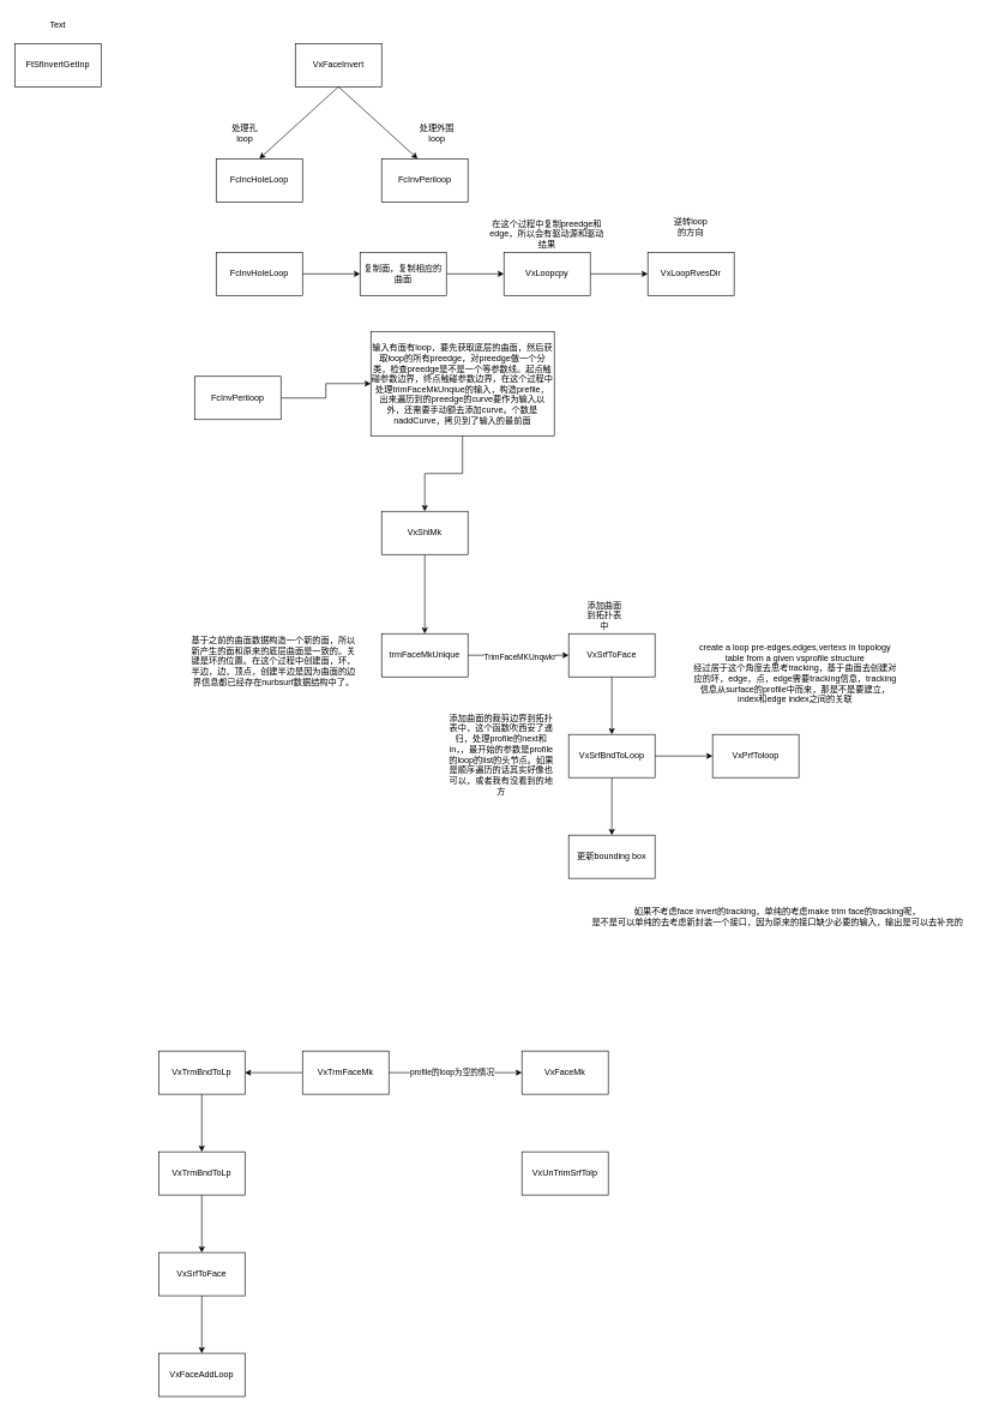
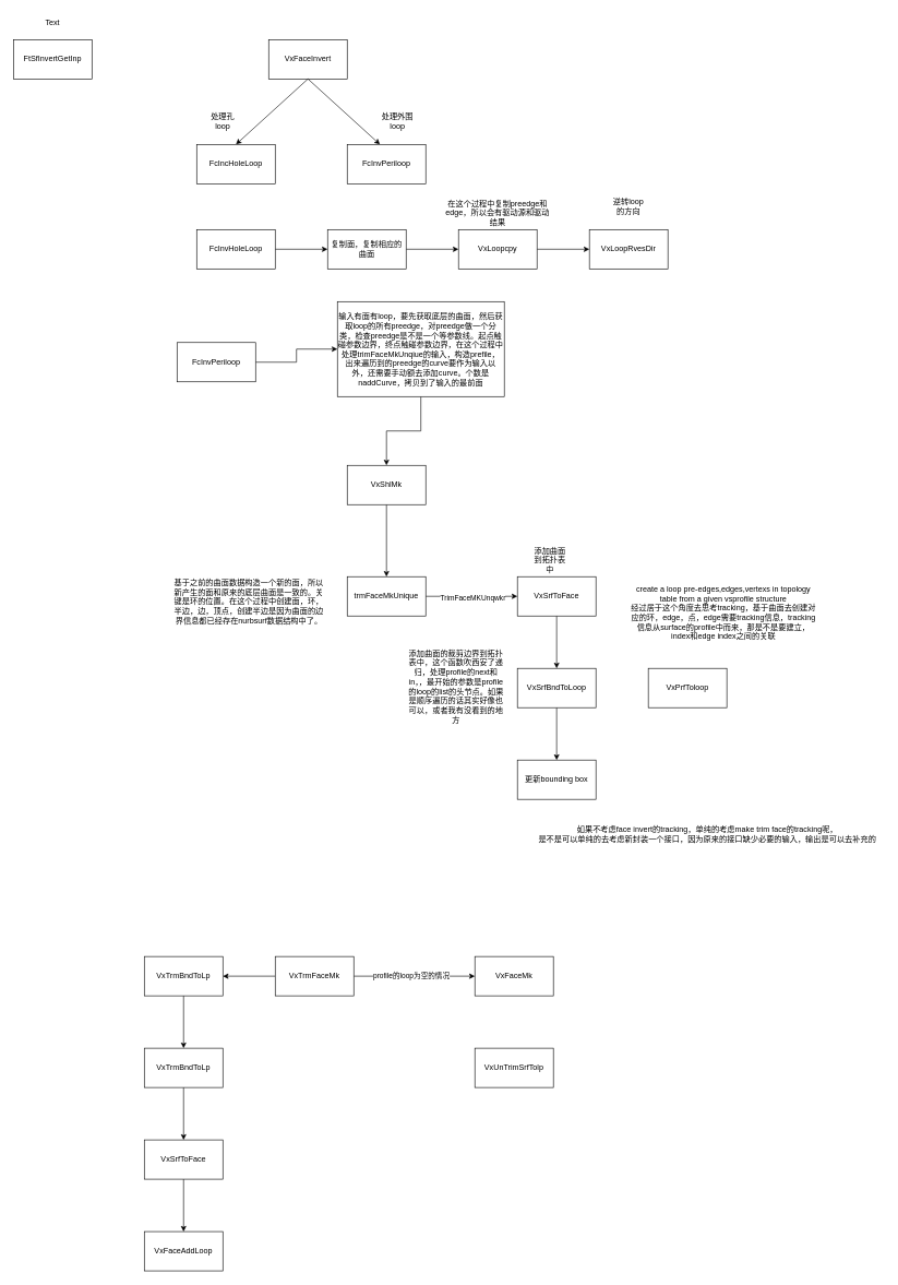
  <mxCell id="0" />
  <mxCell id="1" parent="0" />
  <mxCell id="2" value="VxFaceInvert" style="rounded=0;whiteSpace=wrap;html=1;" parent="1" vertex="1"><mxGeometry x="410" y="60" width="120" height="60" as="geometry" /></mxCell>
  <mxCell id="3" value="" style="endArrow=classic;html=1;rounded=0;exitX=0.5;exitY=1;exitDx=0;exitDy=0;" parent="1" source="2" edge="1"><mxGeometry width="50" height="50" relative="1" as="geometry"><mxPoint x="590" y="170" as="sourcePoint" /><mxPoint x="580" y="220" as="targetPoint" /></mxGeometry></mxCell>
  <mxCell id="4" value="" style="endArrow=classic;html=1;rounded=0;exitX=0.5;exitY=1;exitDx=0;exitDy=0;" parent="1" source="2" edge="1"><mxGeometry width="50" height="50" relative="1" as="geometry"><mxPoint x="590" y="170" as="sourcePoint" /><mxPoint x="360" y="220" as="targetPoint" /></mxGeometry></mxCell>
  <mxCell id="5" value="FcIncHoleLoop" style="rounded=0;whiteSpace=wrap;html=1;" parent="1" vertex="1"><mxGeometry x="300" y="220" width="120" height="60" as="geometry" /></mxCell>
  <mxCell id="6" value="FcInvPeriloop" style="rounded=0;whiteSpace=wrap;html=1;" parent="1" vertex="1"><mxGeometry x="530" y="220" width="120" height="60" as="geometry" /></mxCell>
  <mxCell id="7" value="处理孔loop" style="text;html=1;align=center;verticalAlign=middle;whiteSpace=wrap;rounded=0;" parent="1" vertex="1"><mxGeometry x="310" y="170" width="60" height="30" as="geometry" /></mxCell>
  <mxCell id="8" value="处理外围loop" style="text;html=1;align=center;verticalAlign=middle;whiteSpace=wrap;rounded=0;" parent="1" vertex="1"><mxGeometry x="577" y="170" width="60" height="30" as="geometry" /></mxCell>
  <mxCell id="9" value="" style="edgeStyle=orthogonalEdgeStyle;rounded=0;orthogonalLoop=1;jettySize=auto;html=1;" parent="1" source="10" target="12" edge="1"><mxGeometry relative="1" as="geometry" /></mxCell>
  <mxCell id="10" value="FcInvHoleLoop" style="rounded=0;whiteSpace=wrap;html=1;" parent="1" vertex="1"><mxGeometry x="300" y="350" width="120" height="60" as="geometry" /></mxCell>
  <mxCell id="11" value="" style="edgeStyle=orthogonalEdgeStyle;rounded=0;orthogonalLoop=1;jettySize=auto;html=1;" parent="1" source="12" target="14" edge="1"><mxGeometry relative="1" as="geometry" /></mxCell>
  <mxCell id="12" value="复制面，复制相应的曲面" style="rounded=0;whiteSpace=wrap;html=1;" parent="1" vertex="1"><mxGeometry x="500" y="350" width="120" height="60" as="geometry" /></mxCell>
  <mxCell id="13" value="" style="edgeStyle=orthogonalEdgeStyle;rounded=0;orthogonalLoop=1;jettySize=auto;html=1;" parent="1" source="14" target="16" edge="1"><mxGeometry relative="1" as="geometry" /></mxCell>
  <mxCell id="14" value="VxLoopcpy" style="rounded=0;whiteSpace=wrap;html=1;" parent="1" vertex="1"><mxGeometry x="700" y="350" width="120" height="60" as="geometry" /></mxCell>
  <mxCell id="15" value="在这个过程中复制preedge和edge，所以会有驱动源和驱动结果" style="text;html=1;align=center;verticalAlign=middle;whiteSpace=wrap;rounded=0;" parent="1" vertex="1"><mxGeometry x="675" y="310" width="170" height="30" as="geometry" /></mxCell>
  <mxCell id="16" value="VxLoopRvesDir" style="rounded=0;whiteSpace=wrap;html=1;" parent="1" vertex="1"><mxGeometry x="900" y="350" width="120" height="60" as="geometry" /></mxCell>
  <mxCell id="17" value="逆转loop的方向" style="text;html=1;align=center;verticalAlign=middle;whiteSpace=wrap;rounded=0;" parent="1" vertex="1"><mxGeometry x="930" y="300" width="60" height="30" as="geometry" /></mxCell>
  <mxCell id="18" value="" style="edgeStyle=orthogonalEdgeStyle;rounded=0;orthogonalLoop=1;jettySize=auto;html=1;" parent="1" source="19" target="23" edge="1"><mxGeometry relative="1" as="geometry" /></mxCell>
  <mxCell id="19" value="FcInvPeriloop" style="rounded=0;whiteSpace=wrap;html=1;" parent="1" vertex="1"><mxGeometry x="270" y="522.5" width="120" height="60" as="geometry" /></mxCell>
  <mxCell id="20" value="FtSfInvertGetInp" style="rounded=0;whiteSpace=wrap;html=1;" parent="1" vertex="1"><mxGeometry x="20" y="60" width="120" height="60" as="geometry" /></mxCell>
  <mxCell id="21" value="Text" style="text;html=1;align=center;verticalAlign=middle;whiteSpace=wrap;rounded=0;" parent="1" vertex="1"><mxGeometry x="50" y="20" width="60" height="30" as="geometry" /></mxCell>
  <mxCell id="22" value="" style="edgeStyle=orthogonalEdgeStyle;rounded=0;orthogonalLoop=1;jettySize=auto;html=1;" parent="1" source="23" target="25" edge="1"><mxGeometry relative="1" as="geometry" /></mxCell>
  <mxCell id="23" value="输入有面有loop，要先获取底层的曲面，然后获取loop的所有preedge，对preedge做一个分类，检查preedge是不是一个等参数线。起点触碰参数边界，终点触碰参数边界，在这个过程中处理trimFaceMkUnqiue的输入，构造prefile，出来遍历到的preedge的curve要作为输入以外，还需要手动额去添加curve。个数是naddCurve，拷贝到了输入的最前面" style="rounded=0;whiteSpace=wrap;html=1;" parent="1" vertex="1"><mxGeometry x="515" y="460" width="255" height="145" as="geometry" /></mxCell>
  <mxCell id="24" value="" style="edgeStyle=orthogonalEdgeStyle;rounded=0;orthogonalLoop=1;jettySize=auto;html=1;" parent="1" source="25" target="28" edge="1"><mxGeometry relative="1" as="geometry" /></mxCell>
  <mxCell id="25" value="VxShlMk" style="rounded=0;whiteSpace=wrap;html=1;" parent="1" vertex="1"><mxGeometry x="530" y="710" width="120" height="60" as="geometry" /></mxCell>
  <mxCell id="26" value="" style="edgeStyle=orthogonalEdgeStyle;rounded=0;orthogonalLoop=1;jettySize=auto;html=1;" parent="1" source="28" target="31" edge="1"><mxGeometry relative="1" as="geometry" /></mxCell>
  <mxCell id="27" value="TrimFaceMKUnqwkr" style="edgeLabel;html=1;align=center;verticalAlign=middle;resizable=0;points=[];" parent="26" vertex="1" connectable="0"><mxGeometry x="0.007" y="-2" relative="1" as="geometry"><mxPoint x="1" as="offset" /></mxGeometry></mxCell>
  <mxCell id="28" value="trmFaceMkUnique" style="rounded=0;whiteSpace=wrap;html=1;" parent="1" vertex="1"><mxGeometry x="530" y="880" width="120" height="60" as="geometry" /></mxCell>
  <mxCell id="29" value="基于之前的曲面数据构造一个新的面，所以新产生的面和原来的底层曲面是一致的。关键是环的位置。在这个过程中创建面，环，半边，边，顶点，创建半边是因为曲面的边界信息都已经存在nurbsurf数据结构中了。" style="text;html=1;align=center;verticalAlign=middle;whiteSpace=wrap;rounded=0;" parent="1" vertex="1"><mxGeometry x="260" y="880" width="240" height="75" as="geometry" /></mxCell>
  <mxCell id="30" value="" style="edgeStyle=orthogonalEdgeStyle;rounded=0;orthogonalLoop=1;jettySize=auto;html=1;" parent="1" source="31" target="35" edge="1"><mxGeometry relative="1" as="geometry" /></mxCell>
  <mxCell id="31" value="VxSrfToFace" style="rounded=0;whiteSpace=wrap;html=1;" parent="1" vertex="1"><mxGeometry x="790" y="880" width="120" height="60" as="geometry" /></mxCell>
  <mxCell id="32" value="添加曲面到拓扑表中" style="text;html=1;align=center;verticalAlign=middle;whiteSpace=wrap;rounded=0;" parent="1" vertex="1"><mxGeometry x="810" y="840" width="60" height="30" as="geometry" /></mxCell>
  <mxCell id="33" value="" style="edgeStyle=orthogonalEdgeStyle;rounded=0;orthogonalLoop=1;jettySize=auto;html=1;" parent="1" source="35" target="37" edge="1"><mxGeometry relative="1" as="geometry" /></mxCell>
- <mxCell id="34" value="" style="edgeStyle=orthogonalEdgeStyle;rounded=0;orthogonalLoop=1;jettySize=auto;html=1;" parent="1" source="35" target="38" edge="1"><mxGeometry relative="1" as="geometry" /></mxCell>
  <mxCell id="35" value="VxSrfBndToLoop" style="rounded=0;whiteSpace=wrap;html=1;" parent="1" vertex="1"><mxGeometry x="790" y="1020" width="120" height="60" as="geometry" /></mxCell>
  <mxCell id="36" value="添加曲面的裁剪边界到拓扑表中，这个函数吹西安了递归，处理profile的next和in，，最开始的参数是profile的loop的list的头节点。如果是顺序遍历的话其实好像也可以，或者我有没看到的地方" style="text;html=1;align=center;verticalAlign=middle;whiteSpace=wrap;rounded=0;" parent="1" vertex="1"><mxGeometry x="620" y="1000" width="153" height="95" as="geometry" /></mxCell>
  <mxCell id="37" value="更新bounding box" style="whiteSpace=wrap;html=1;rounded=0;" parent="1" vertex="1"><mxGeometry x="790" y="1160" width="120" height="60" as="geometry" /></mxCell>
  <mxCell id="38" value="VxPrfToloop" style="whiteSpace=wrap;html=1;rounded=0;" parent="1" vertex="1"><mxGeometry x="990" y="1020" width="120" height="60" as="geometry" /></mxCell>
  <mxCell id="39" value="create a loop pre-edges,edges,vertexs in topology table from a given vsprofile structure&lt;div&gt;经过居于这个角度去思考tracking，基于曲面去创建对应的环，edge，点，edge需要tracking信息，tracking信息从surface的profile中而来，那是不是要建立，index和edge index之间的关联&lt;/div&gt;" style="text;html=1;align=center;verticalAlign=middle;whiteSpace=wrap;rounded=0;" parent="1" vertex="1"><mxGeometry x="960" y="870" width="290" height="130" as="geometry" /></mxCell>
  <mxCell id="40" value="如果不考虑face invert的tracking，单纯的考虑make trim face的tracking呢，&lt;div&gt;是不是可以单纯的去考虑新封装一个接口，因为原来的接口缺少必要的输入，输出是可以去补充的&lt;/div&gt;" style="text;html=1;align=center;verticalAlign=middle;resizable=0;points=[];autosize=1;strokeColor=none;fillColor=none;" parent="1" vertex="1"><mxGeometry x="810" y="1253" width="540" height="40" as="geometry" /></mxCell>
  <mxCell id="41" value="" style="edgeStyle=orthogonalEdgeStyle;rounded=0;orthogonalLoop=1;jettySize=auto;html=1;" parent="1" source="44" target="45" edge="1"><mxGeometry relative="1" as="geometry" /></mxCell>
  <mxCell id="42" value="profile的loop为空的情况" style="edgeLabel;html=1;align=center;verticalAlign=middle;resizable=0;points=[];" parent="41" vertex="1" connectable="0"><mxGeometry x="-0.062" y="2" relative="1" as="geometry"><mxPoint as="offset" /></mxGeometry></mxCell>
  <mxCell id="43" value="" style="edgeStyle=orthogonalEdgeStyle;rounded=0;orthogonalLoop=1;jettySize=auto;html=1;" parent="1" source="44" target="48" edge="1"><mxGeometry relative="1" as="geometry" /></mxCell>
  <mxCell id="44" value="VxTrmFaceMk" style="rounded=0;whiteSpace=wrap;html=1;" parent="1" vertex="1"><mxGeometry x="420" y="1460" width="120" height="60" as="geometry" /></mxCell>
  <mxCell id="45" value="VxFaceMk" style="rounded=0;whiteSpace=wrap;html=1;" parent="1" vertex="1"><mxGeometry x="725" y="1460" width="120" height="60" as="geometry" /></mxCell>
  <mxCell id="46" value="VxUnTrimSrfTolp" style="rounded=0;whiteSpace=wrap;html=1;" parent="1" vertex="1"><mxGeometry x="725" y="1600" width="120" height="60" as="geometry" /></mxCell>
  <mxCell id="47" value="" style="edgeStyle=orthogonalEdgeStyle;rounded=0;orthogonalLoop=1;jettySize=auto;html=1;" parent="1" source="48" target="50" edge="1"><mxGeometry relative="1" as="geometry" /></mxCell>
  <mxCell id="48" value="VxTrmBndToLp" style="rounded=0;whiteSpace=wrap;html=1;" parent="1" vertex="1"><mxGeometry x="220" y="1460" width="120" height="60" as="geometry" /></mxCell>
  <mxCell id="49" value="" style="edgeStyle=orthogonalEdgeStyle;rounded=0;orthogonalLoop=1;jettySize=auto;html=1;" parent="1" source="50" target="52" edge="1"><mxGeometry relative="1" as="geometry" /></mxCell>
  <mxCell id="50" value="VxTrmBndToLp" style="rounded=0;whiteSpace=wrap;html=1;" parent="1" vertex="1"><mxGeometry x="220" y="1600" width="120" height="60" as="geometry" /></mxCell>
  <mxCell id="51" value="" style="edgeStyle=orthogonalEdgeStyle;rounded=0;orthogonalLoop=1;jettySize=auto;html=1;" parent="1" source="52" target="53" edge="1"><mxGeometry relative="1" as="geometry" /></mxCell>
  <mxCell id="52" value="VxSrfToFace" style="rounded=0;whiteSpace=wrap;html=1;" parent="1" vertex="1"><mxGeometry x="220" y="1740" width="120" height="60" as="geometry" /></mxCell>
  <mxCell id="53" value="VxFaceAddLoop" style="rounded=0;whiteSpace=wrap;html=1;" parent="1" vertex="1"><mxGeometry x="220" y="1880" width="120" height="60" as="geometry" /></mxCell>
